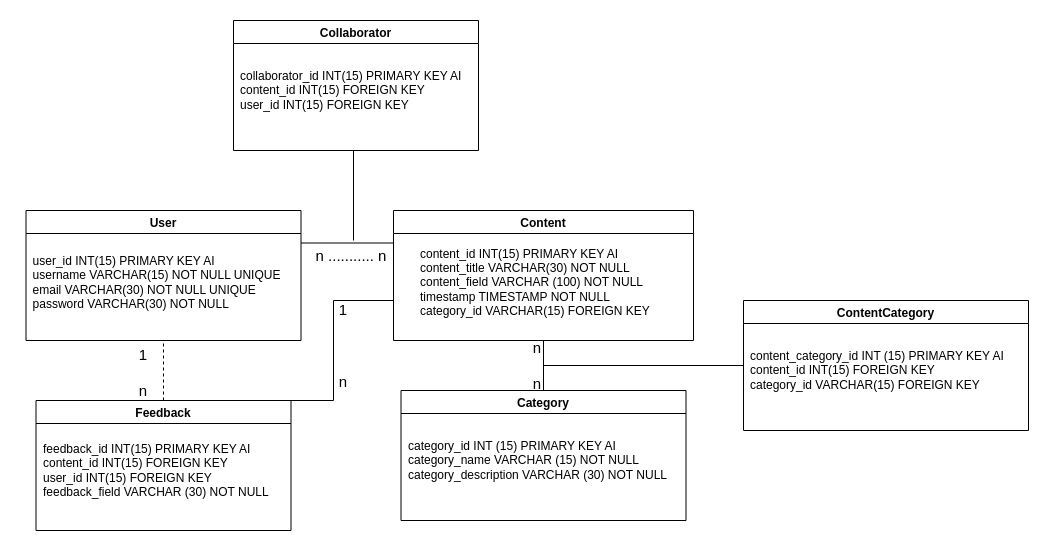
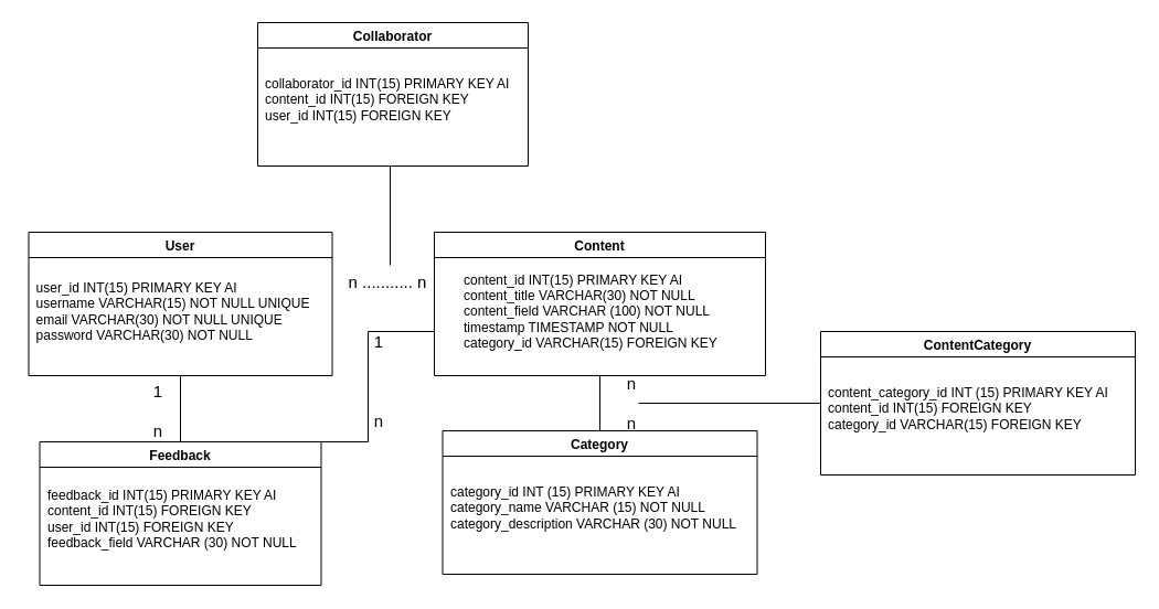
  <mxCell id="0" />
  <mxCell id="1" parent="0" />
  <mxCell id="2" value="User" style="swimlane;" vertex="1" parent="1"><mxGeometry x="25.5" y="210" width="275" height="130" as="geometry" /></mxCell>
  <mxCell id="3" value="&lt;div style=&quot;text-align: left; user-select: auto;&quot;&gt;&lt;span style=&quot;background-color: initial; user-select: auto;&quot;&gt;user_id INT(15) PRIMARY KEY AI&lt;/span&gt;&lt;/div&gt;&lt;div style=&quot;text-align: left; user-select: auto;&quot;&gt;&lt;span style=&quot;background-color: initial; user-select: auto;&quot;&gt;username VARCHAR(15) NOT NULL UNIQUE&lt;/span&gt;&lt;/div&gt;&lt;div style=&quot;text-align: left; user-select: auto;&quot;&gt;&lt;span style=&quot;background-color: initial; user-select: auto;&quot;&gt;email VARCHAR(30) NOT NULL UNIQUE&lt;/span&gt;&lt;/div&gt;&lt;div style=&quot;text-align: left; user-select: auto;&quot;&gt;&lt;span style=&quot;background-color: initial; user-select: auto;&quot;&gt;password&amp;nbsp;&lt;/span&gt;&lt;span style=&quot;background-color: initial; user-select: auto;&quot;&gt;VARCHAR(30) NOT NULL&lt;/span&gt;&lt;/div&gt;" style="text;html=1;align=center;verticalAlign=middle;resizable=0;points=[];autosize=1;strokeColor=none;fillColor=none;" vertex="1" parent="2"><mxGeometry x="-5" y="37" width="270" height="70" as="geometry" /></mxCell>
  <mxCell id="4" value="Content" style="swimlane;" vertex="1" parent="1"><mxGeometry x="393" y="210" width="300" height="130" as="geometry" /></mxCell>
  <mxCell id="5" value="&lt;div style=&quot;user-select: auto;&quot;&gt;content_id INT(15) PRIMARY KEY AI&lt;/div&gt;&lt;div style=&quot;user-select: auto;&quot;&gt;content_title VARCHAR(30) NOT NULL&lt;/div&gt;&lt;div style=&quot;user-select: auto;&quot;&gt;content_field VARCHAR (100) NOT NULL&lt;/div&gt;&lt;div style=&quot;user-select: auto;&quot;&gt;timestamp TIMESTAMP NOT NULL&lt;/div&gt;&lt;div style=&quot;user-select: auto;&quot;&gt;&lt;span style=&quot;background-color: initial;&quot;&gt;category_id VARCHAR(15) FOREIGN KEY&lt;/span&gt;&lt;br&gt;&lt;/div&gt;" style="text;html=1;align=left;verticalAlign=middle;resizable=0;points=[];autosize=1;strokeColor=none;fillColor=none;" vertex="1" parent="4"><mxGeometry x="25" y="27" width="250" height="90" as="geometry" /></mxCell>
  <mxCell id="6" value="Category" style="swimlane;" vertex="1" parent="1"><mxGeometry x="400.5" y="390" width="285" height="130" as="geometry" /></mxCell>
  <mxCell id="7" value="&lt;div style=&quot;user-select: auto;&quot;&gt;category_id INT (15) PRIMARY KEY AI&lt;/div&gt;&lt;div style=&quot;user-select: auto;&quot;&gt;category_name VARCHAR (15) NOT NULL&lt;/div&gt;&lt;div style=&quot;user-select: auto;&quot;&gt;category_description VARCHAR (30) NOT NULL&lt;/div&gt;" style="text;html=1;align=left;verticalAlign=middle;resizable=0;points=[];autosize=1;strokeColor=none;fillColor=none;" vertex="1" parent="6"><mxGeometry x="5" y="40" width="280" height="60" as="geometry" /></mxCell>
  <mxCell id="8" value="Collaborator" style="swimlane;" vertex="1" parent="1"><mxGeometry x="233" y="20" width="245" height="130" as="geometry" /></mxCell>
  <mxCell id="9" value="&lt;div style=&quot;user-select: auto;&quot;&gt;collaborator_id INT(15) PRIMARY KEY AI&lt;/div&gt;&lt;div style=&quot;user-select: auto;&quot;&gt;content_id INT(15) FOREIGN KEY&lt;/div&gt;&lt;div style=&quot;user-select: auto;&quot;&gt;user_id INT(15) FOREIGN KEY&lt;/div&gt;" style="text;html=1;align=left;verticalAlign=middle;resizable=0;points=[];autosize=1;strokeColor=none;fillColor=none;" vertex="1" parent="8"><mxGeometry x="5" y="40" width="240" height="60" as="geometry" /></mxCell>
  <mxCell id="10" value="" style="endArrow=none;html=1;rounded=0;entryX=0.5;entryY=1;entryDx=0;entryDy=0;exitX=0.5;exitY=0;exitDx=0;exitDy=0;" edge="1" parent="1" source="6" target="4"><mxGeometry width="50" height="50" relative="1" as="geometry"><mxPoint x="373" y="500" as="sourcePoint" /><mxPoint x="423" y="450" as="targetPoint" /></mxGeometry></mxCell>
  <mxCell id="11" value="Feedback" style="swimlane;" vertex="1" parent="1"><mxGeometry x="35.5" y="400" width="255" height="130" as="geometry" /></mxCell>
  <mxCell id="12" value="&lt;div style=&quot;user-select: auto;&quot;&gt;feedback_id INT(15) PRIMARY KEY AI&lt;/div&gt;&lt;div style=&quot;user-select: auto;&quot;&gt;content_id INT(15) FOREIGN KEY&lt;/div&gt;&lt;div style=&quot;user-select: auto;&quot;&gt;user_id INT(15) FOREIGN KEY&lt;/div&gt;&lt;div style=&quot;user-select: auto;&quot;&gt;feedback_field VARCHAR (30) NOT NULL&lt;/div&gt;" style="text;html=1;align=left;verticalAlign=middle;resizable=0;points=[];autosize=1;strokeColor=none;fillColor=none;" vertex="1" parent="11"><mxGeometry x="5" y="35" width="250" height="70" as="geometry" /></mxCell>
- <mxCell id="13" value="" style="endArrow=none;html=1;rounded=0;exitX=0.5;exitY=0;exitDx=0;exitDy=0;entryX=0.5;entryY=1;entryDx=0;entryDy=0;dashed=1;" edge="1" parent="1" source="11" target="2"><mxGeometry width="50" height="50" relative="1" as="geometry"><mxPoint x="463" y="400" as="sourcePoint" /><mxPoint x="513" y="350" as="targetPoint" /></mxGeometry></mxCell>
+ <mxCell id="13" value="" style="endArrow=none;html=1;rounded=0;exitX=0.5;exitY=0;exitDx=0;exitDy=0;entryX=0.5;entryY=1;entryDx=0;entryDy=0;" edge="1" parent="1" source="11" target="2"><mxGeometry width="50" height="50" relative="1" as="geometry"><mxPoint x="463" y="400" as="sourcePoint" /><mxPoint x="513" y="350" as="targetPoint" /></mxGeometry></mxCell>
  <mxCell id="14" value="" style="endArrow=none;html=1;rounded=0;exitX=1;exitY=0;exitDx=0;exitDy=0;" edge="1" parent="1" source="11"><mxGeometry width="50" height="50" relative="1" as="geometry"><mxPoint x="463" y="400" as="sourcePoint" /><mxPoint x="393" y="300" as="targetPoint" /><Array as="points"><mxPoint x="333" y="400" /><mxPoint x="333" y="300" /></Array></mxGeometry></mxCell>
  <mxCell id="15" value="1&lt;br&gt;&lt;br&gt;n" style="text;html=1;strokeColor=none;fillColor=none;align=center;verticalAlign=middle;whiteSpace=wrap;rounded=0;fontSize=15;" vertex="1" parent="1"><mxGeometry x="83" y="357" width="120" height="30" as="geometry" /></mxCell>
  <mxCell id="16" value="1&lt;br&gt;&lt;br&gt;&lt;br&gt;&lt;br&gt;n" style="text;html=1;strokeColor=none;fillColor=none;align=center;verticalAlign=middle;whiteSpace=wrap;rounded=0;fontSize=15;" vertex="1" parent="1"><mxGeometry x="283" y="330" width="120" height="30" as="geometry" /></mxCell>
- <mxCell id="17" value="" style="endArrow=none;html=1;rounded=0;fontSize=15;exitX=1;exitY=0.25;exitDx=0;exitDy=0;entryX=0;entryY=0.25;entryDx=0;entryDy=0;" edge="1" parent="1" source="2" target="4"><mxGeometry width="50" height="50" relative="1" as="geometry"><mxPoint x="373" y="260" as="sourcePoint" /><mxPoint x="423" y="210" as="targetPoint" /></mxGeometry></mxCell>
  <mxCell id="18" value="n ........... n" style="text;html=1;strokeColor=none;fillColor=none;align=center;verticalAlign=middle;whiteSpace=wrap;rounded=0;fontSize=15;" vertex="1" parent="1"><mxGeometry x="290.5" y="240" width="120" height="30" as="geometry" /></mxCell>
  <mxCell id="19" value="" style="endArrow=none;html=1;rounded=0;fontSize=15;" edge="1" parent="1"><mxGeometry width="50" height="50" relative="1" as="geometry"><mxPoint x="353" y="240" as="sourcePoint" /><mxPoint x="353" y="150" as="targetPoint" /></mxGeometry></mxCell>
  <mxCell id="20" value="ContentCategory" style="swimlane;" vertex="1" parent="1"><mxGeometry x="743" y="300" width="285" height="130" as="geometry" /></mxCell>
  <mxCell id="21" value="&lt;div style=&quot;user-select: auto;&quot;&gt;content_category_id INT (15) PRIMARY KEY AI&lt;/div&gt;&lt;div style=&quot;user-select: auto;&quot;&gt;&lt;div style=&quot;user-select: auto;&quot;&gt;content_id INT(15) FOREIGN KEY&lt;/div&gt;&lt;div&gt;category_id VARCHAR(15) FOREIGN KEY&lt;/div&gt;&lt;/div&gt;" style="text;html=1;align=left;verticalAlign=middle;resizable=0;points=[];autosize=1;strokeColor=none;fillColor=none;" vertex="1" parent="20"><mxGeometry x="5" y="40" width="280" height="60" as="geometry" /></mxCell>
  <mxCell id="22" value="" style="endArrow=none;html=1;rounded=0;fontSize=15;entryX=0;entryY=0.5;entryDx=0;entryDy=0;startArrow=none;" edge="1" parent="1" source="23" target="20"><mxGeometry width="50" height="50" relative="1" as="geometry"><mxPoint x="543" y="365" as="sourcePoint" /><mxPoint x="743" y="300" as="targetPoint" /></mxGeometry></mxCell>
- <mxCell id="23" value="n&lt;br&gt;&lt;br&gt;n" style="text;html=1;strokeColor=none;fillColor=none;align=right;verticalAlign=middle;whiteSpace=wrap;rounded=0;fontSize=15;" vertex="1" parent="1"><mxGeometry x="423" y="350" width="120" height="30" as="geometry" /></mxCell>
+ <mxCell id="23" value="n&lt;br&gt;&lt;br&gt;n" style="text;html=1;strokeColor=none;fillColor=none;align=right;verticalAlign=middle;whiteSpace=wrap;rounded=0;fontSize=15;" vertex="1" parent="1"><mxGeometry x="458" y="350" width="120" height="30" as="geometry" /></mxCell>
